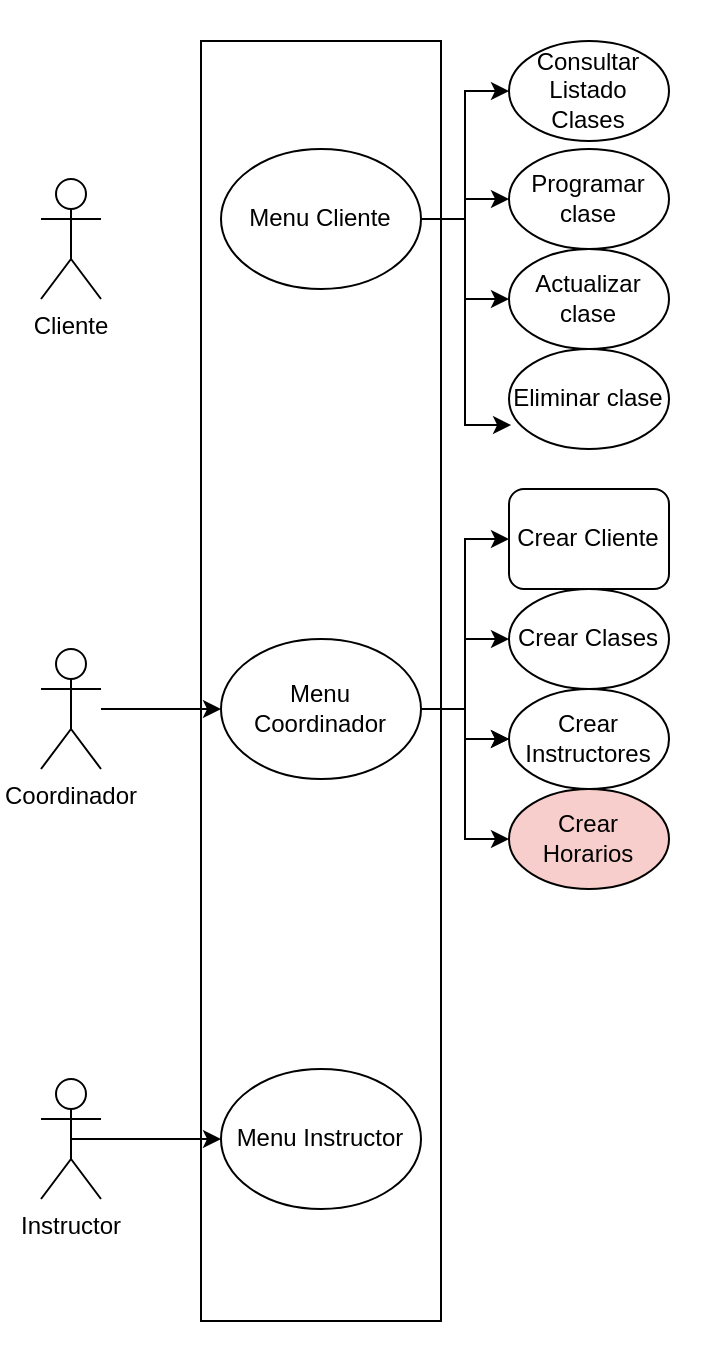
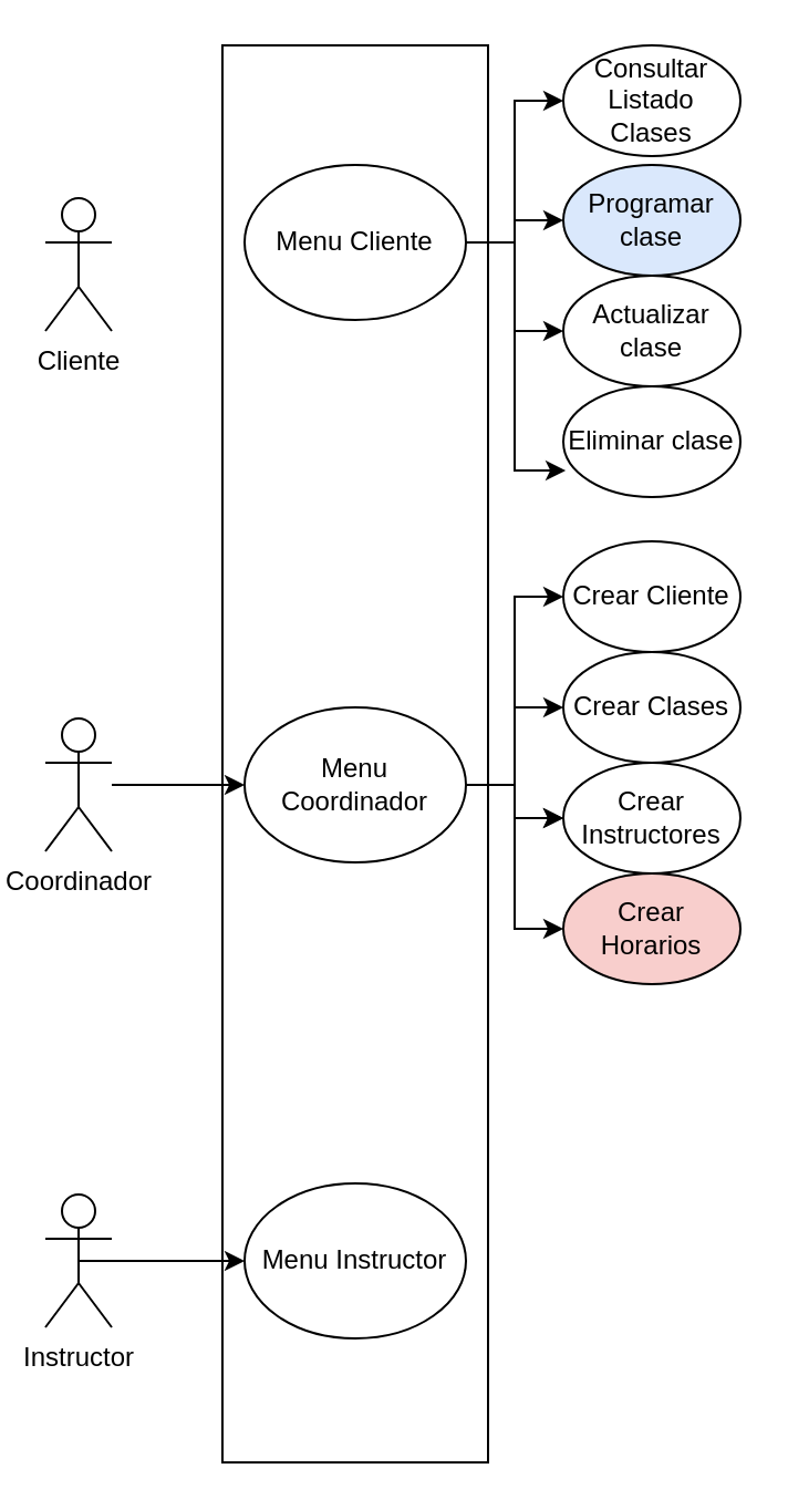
  <mxCell id="0" />
  <mxCell id="1" parent="0" />
  <mxCell id="2" value="" style="rounded=0;whiteSpace=wrap;html=1;" vertex="1" parent="1"><mxGeometry x="100" y="20" width="120" height="640" as="geometry" /></mxCell>
  <mxCell id="3" value="Cliente" style="shape=umlActor;verticalLabelPosition=bottom;verticalAlign=top;html=1;outlineConnect=0;" vertex="1" parent="1"><mxGeometry x="20" y="89" width="30" height="60" as="geometry" /></mxCell>
  <mxCell id="4" style="edgeStyle=orthogonalEdgeStyle;rounded=0;orthogonalLoop=1;jettySize=auto;html=1;exitX=0.5;exitY=0.5;exitDx=0;exitDy=0;exitPerimeter=0;" edge="1" parent="1" source="5" target="13"><mxGeometry relative="1" as="geometry"><mxPoint x="50" y="554" as="targetPoint" /></mxGeometry></mxCell>
  <mxCell id="5" value="Instructor" style="shape=umlActor;verticalLabelPosition=bottom;verticalAlign=top;html=1;outlineConnect=0;" vertex="1" parent="1"><mxGeometry x="20" y="539" width="30" height="60" as="geometry" /></mxCell>
  <mxCell id="6" style="edgeStyle=orthogonalEdgeStyle;rounded=0;orthogonalLoop=1;jettySize=auto;html=1;" edge="1" parent="1" source="7" target="19"><mxGeometry relative="1" as="geometry" /></mxCell>
  <mxCell id="7" value="Coordinador" style="shape=umlActor;verticalLabelPosition=bottom;verticalAlign=top;html=1;outlineConnect=0;" vertex="1" parent="1"><mxGeometry x="20" y="324" width="30" height="60" as="geometry" /></mxCell>
  <mxCell id="8" style="edgeStyle=orthogonalEdgeStyle;rounded=0;orthogonalLoop=1;jettySize=auto;html=1;entryX=0;entryY=0.5;entryDx=0;entryDy=0;" edge="1" parent="1" source="12" target="20"><mxGeometry relative="1" as="geometry" /></mxCell>
  <mxCell id="9" style="edgeStyle=orthogonalEdgeStyle;rounded=0;orthogonalLoop=1;jettySize=auto;html=1;" edge="1" parent="1" source="12" target="21"><mxGeometry relative="1" as="geometry" /></mxCell>
  <mxCell id="10" style="edgeStyle=orthogonalEdgeStyle;rounded=0;orthogonalLoop=1;jettySize=auto;html=1;" edge="1" parent="1" source="12" target="22"><mxGeometry relative="1" as="geometry" /></mxCell>
  <mxCell id="11" style="edgeStyle=orthogonalEdgeStyle;rounded=0;orthogonalLoop=1;jettySize=auto;html=1;entryX=0.013;entryY=0.76;entryDx=0;entryDy=0;entryPerimeter=0;" edge="1" parent="1" source="12" target="23"><mxGeometry relative="1" as="geometry" /></mxCell>
  <mxCell id="12" value="Menu Cliente" style="ellipse;whiteSpace=wrap;html=1;" vertex="1" parent="1"><mxGeometry x="110" y="74" width="100" height="70" as="geometry" /></mxCell>
  <mxCell id="13" value="Menu Instructor" style="ellipse;whiteSpace=wrap;html=1;" vertex="1" parent="1"><mxGeometry x="110" y="534" width="100" height="70" as="geometry" /></mxCell>
  <mxCell id="14" style="edgeStyle=orthogonalEdgeStyle;rounded=0;orthogonalLoop=1;jettySize=auto;html=1;entryX=0;entryY=0.5;entryDx=0;entryDy=0;" edge="1" parent="1" source="19" target="25"><mxGeometry relative="1" as="geometry" /></mxCell>
  <mxCell id="15" style="edgeStyle=orthogonalEdgeStyle;rounded=0;orthogonalLoop=1;jettySize=auto;html=1;entryX=0;entryY=0.5;entryDx=0;entryDy=0;" edge="1" parent="1" source="19" target="26"><mxGeometry relative="1" as="geometry" /></mxCell>
  <mxCell id="16" style="edgeStyle=orthogonalEdgeStyle;rounded=0;orthogonalLoop=1;jettySize=auto;html=1;entryX=0;entryY=0.5;entryDx=0;entryDy=0;" edge="1" parent="1" source="19" target="27"><mxGeometry relative="1" as="geometry" /></mxCell>
  <mxCell id="17" value="" style="edgeStyle=orthogonalEdgeStyle;rounded=0;orthogonalLoop=1;jettySize=auto;html=1;" edge="1" parent="1" source="19" target="26"><mxGeometry relative="1" as="geometry" /></mxCell>
  <mxCell id="18" style="edgeStyle=orthogonalEdgeStyle;rounded=0;orthogonalLoop=1;jettySize=auto;html=1;entryX=0;entryY=0.5;entryDx=0;entryDy=0;" edge="1" parent="1" source="19" target="24"><mxGeometry relative="1" as="geometry" /></mxCell>
  <mxCell id="19" value="Menu Coordinador" style="ellipse;whiteSpace=wrap;html=1;" vertex="1" parent="1"><mxGeometry x="110" y="319" width="100" height="70" as="geometry" /></mxCell>
  <mxCell id="20" value="Consultar Listado Clases" style="ellipse;whiteSpace=wrap;html=1;" vertex="1" parent="1"><mxGeometry x="254" y="20" width="80" height="50" as="geometry" /></mxCell>
- <mxCell id="21" value="Programar clase" style="ellipse;whiteSpace=wrap;html=1;" vertex="1" parent="1"><mxGeometry x="254" y="74" width="80" height="50" as="geometry" /></mxCell>
+ <mxCell id="21" value="Programar clase" style="ellipse;whiteSpace=wrap;html=1;fillColor=#dae8fc;" vertex="1" parent="1"><mxGeometry x="254" y="74" width="80" height="50" as="geometry" /></mxCell>
  <mxCell id="22" value="Actualizar clase" style="ellipse;whiteSpace=wrap;html=1;" vertex="1" parent="1"><mxGeometry x="254" y="124" width="80" height="50" as="geometry" /></mxCell>
  <mxCell id="23" value="Eliminar clase" style="ellipse;whiteSpace=wrap;html=1;" vertex="1" parent="1"><mxGeometry x="254" y="174" width="80" height="50" as="geometry" /></mxCell>
- <mxCell id="24" value="Crear Cliente" style="whiteSpace=wrap;html=1;rounded=1;" vertex="1" parent="1"><mxGeometry x="254" y="244" width="80" height="50" as="geometry" /></mxCell>
+ <mxCell id="24" value="Crear Cliente" style="ellipse;whiteSpace=wrap;html=1;" vertex="1" parent="1"><mxGeometry x="254" y="244" width="80" height="50" as="geometry" /></mxCell>
  <mxCell id="25" value="Crear Clases" style="ellipse;whiteSpace=wrap;html=1;" vertex="1" parent="1"><mxGeometry x="254" y="294" width="80" height="50" as="geometry" /></mxCell>
  <mxCell id="26" value="Crear Instructores" style="ellipse;whiteSpace=wrap;html=1;" vertex="1" parent="1"><mxGeometry x="254" y="344" width="80" height="50" as="geometry" /></mxCell>
  <mxCell id="27" value="Crear Horarios" style="ellipse;whiteSpace=wrap;html=1;fillColor=#f8cecc;" vertex="1" parent="1"><mxGeometry x="254" y="394" width="80" height="50" as="geometry" /></mxCell>
